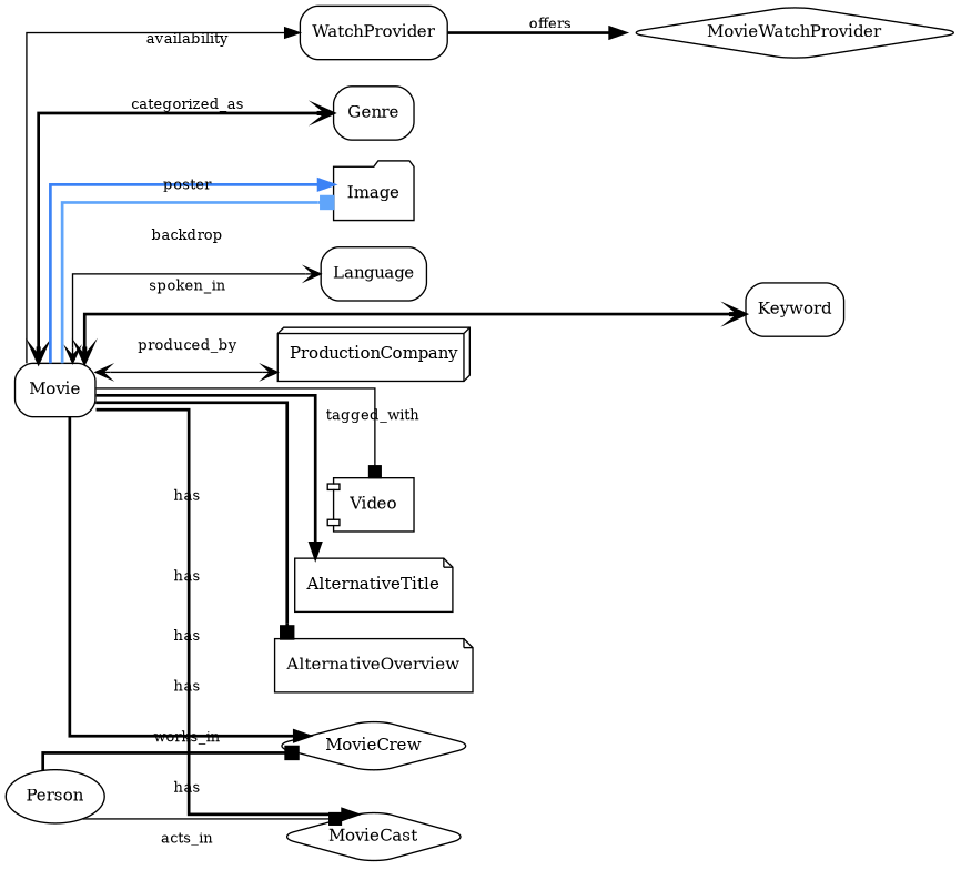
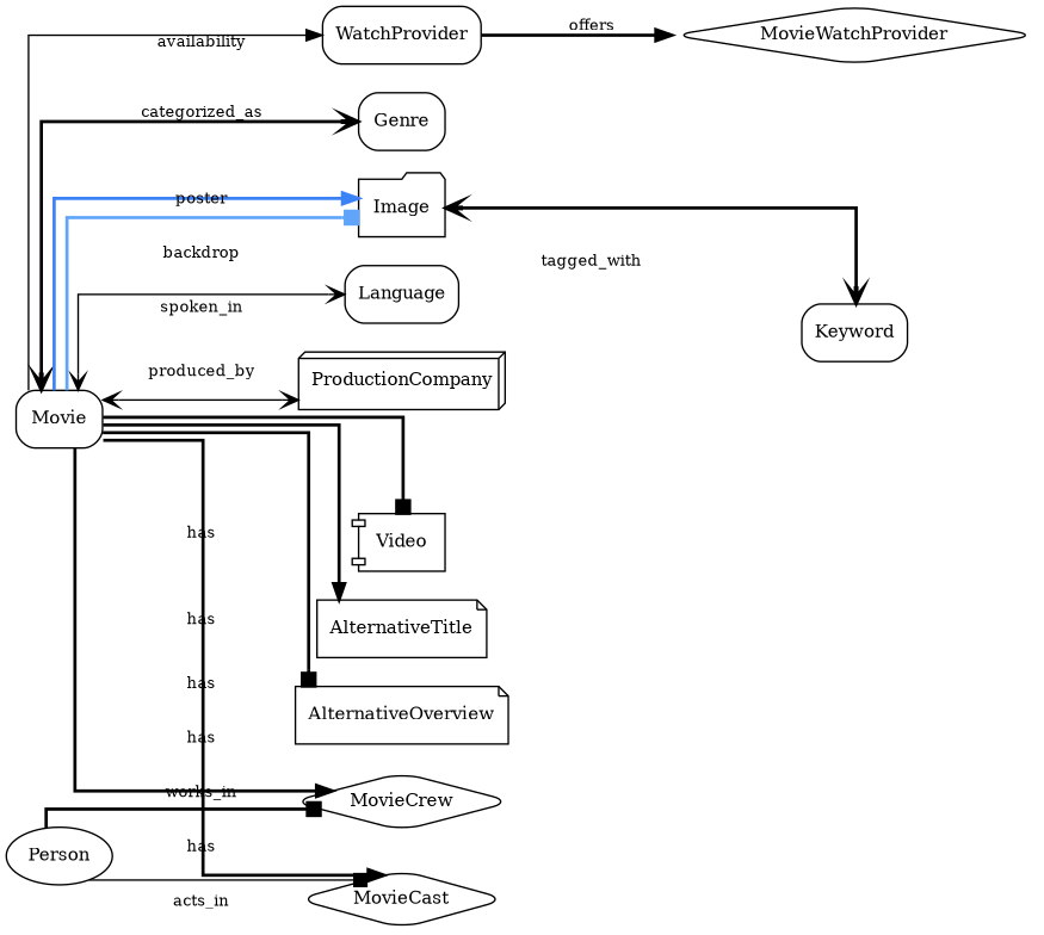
  digraph {
    bgcolor=white
    fontname="DejaVu Serif"
    rankdir=LR
    splines=ortho
    node [fontname="DejaVu Serif" fontsize=11 shape=box style=rounded]
    edge [arrowhead=normal fontname="DejaVu Serif" fontsize=10 style=bold]
    n1 [label=Movie shape=rectangle]
    n2 [label=Genre]
    n3 [label=Keyword]
    n4 [label=Language]
    n5 [label=ProductionCompany shape=box3d]
    n6 [label=Image shape=folder]
    n7 [label=Video shape=component]
    n8 [label=AlternativeTitle shape=note]
    n9 [label=AlternativeOverview shape=note]
    n10 [label=MovieCast shape=diamond]
    n11 [label=MovieCrew shape=diamond]
    n12 [label=WatchProvider shape=rectangle]
    n13 [label=MovieWatchProvider shape=diamond]
    n14 [label=Person shape=ellipse]
    n1 -> n2 [arrowhead=vee arrowtail=vee color="#888" dir=both label=categorized_as]
-   n1 -> n3 [arrowhead=vee arrowtail=vee color="#888" dir=both label=tagged_with]
+   n6 -> n3 [arrowhead=vee arrowtail=vee color="#888" dir=both label=tagged_with]
    n1 -> n4 [arrowhead=vee arrowtail=vee color="#888" dir=both label=spoken_in style=solid]
    n1 -> n5 [arrowhead=vee arrowtail=vee color="#888" dir=both label=produced_by style=solid]
    n1 -> n6 [color="#3b82f6" label=poster]
    n1 -> n6 [arrowhead=box color="#60a5fa" label=backdrop]
-   n1 -> n7 [arrowhead=box label=has style=solid]
+   n1 -> n7 [arrowhead=box label=has]
    n1 -> n8 [label=has]
    n1 -> n9 [arrowhead=box label=has]
    n1 -> n10 [label=has]
    n1 -> n11 [color="#888" label=has]
    n1 -> n12 [label=availability style=solid]
    n12 -> n13 [label=offers]
    n14 -> n10 [arrowhead=box label=acts_in style=solid]
    n14 -> n11 [arrowhead=box color="#888" label=works_in]
  }
